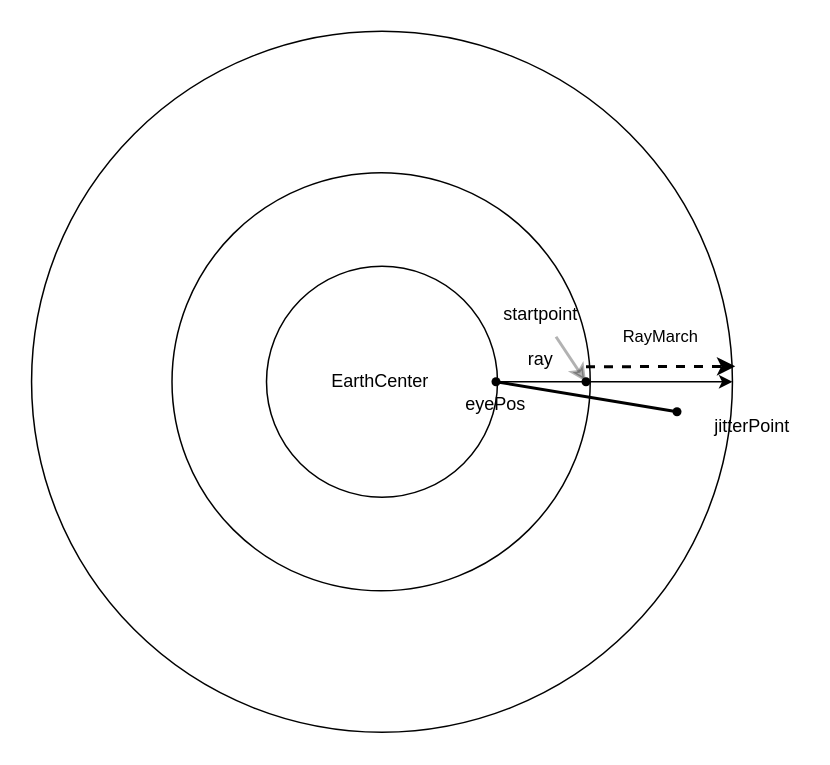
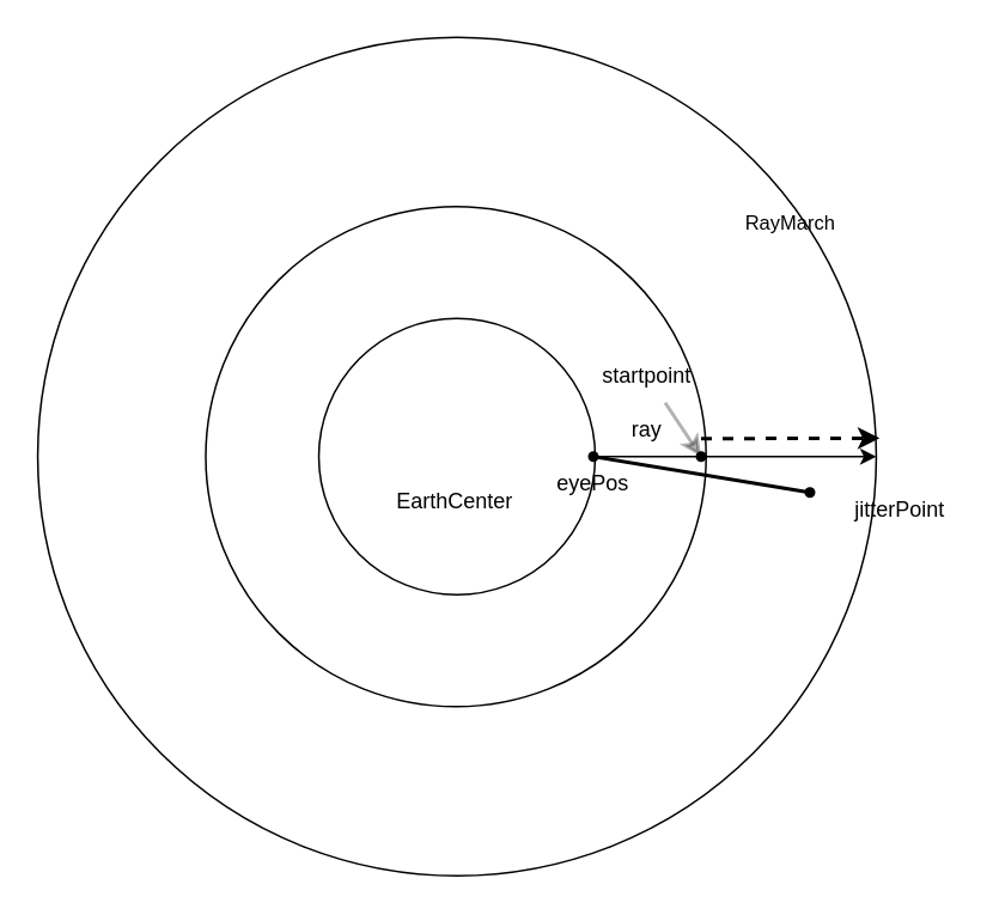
  <mxCell id="0" />
  <mxCell id="1" parent="0" />
  <mxCell id="2" value="" style="ellipse;whiteSpace=wrap;html=1;aspect=fixed;" vertex="1" parent="1"><mxGeometry x="20.38" y="20.38" width="467.25" height="467.25" as="geometry" /></mxCell>
  <mxCell id="3" value="" style="ellipse;whiteSpace=wrap;html=1;aspect=fixed;" vertex="1" parent="1"><mxGeometry x="114" y="114.6" width="278.81" height="278.81" as="geometry" /></mxCell>
  <mxCell id="4" value="" style="ellipse;whiteSpace=wrap;html=1;aspect=fixed;" vertex="1" parent="1"><mxGeometry x="177" y="177" width="154" height="154" as="geometry" /></mxCell>
- <mxCell id="5" value="EarthCenter" style="text;html=1;strokeColor=none;fillColor=none;align=center;verticalAlign=middle;whiteSpace=wrap;rounded=0;" vertex="1" parent="1"><mxGeometry x="223.41" y="239" width="60" height="30" as="geometry" /></mxCell>
+ <mxCell id="5" value="EarthCenter" style="text;html=1;strokeColor=none;fillColor=none;align=center;verticalAlign=middle;whiteSpace=wrap;rounded=0;" vertex="1" parent="1"><mxGeometry x="223.41" y="264" width="60" height="30" as="geometry" /></mxCell>
  <mxCell id="6" value="" style="endArrow=classic;html=1;rounded=0;startArrow=none;" edge="1" parent="1" source="17" target="2"><mxGeometry width="50" height="50" relative="1" as="geometry"><mxPoint x="331" y="264" as="sourcePoint" /><mxPoint x="381" y="214" as="targetPoint" /></mxGeometry></mxCell>
  <mxCell id="7" value="eyePos" style="text;html=1;strokeColor=none;fillColor=none;align=center;verticalAlign=middle;whiteSpace=wrap;rounded=0;" vertex="1" parent="1"><mxGeometry x="300" y="254" width="60" height="30" as="geometry" /></mxCell>
  <mxCell id="8" value="" style="shape=waypoint;sketch=0;fillStyle=solid;size=6;pointerEvents=1;points=[];fillColor=none;resizable=0;rotatable=0;perimeter=centerPerimeter;snapToPoint=1;" vertex="1" parent="1"><mxGeometry x="310" y="234" width="40" height="40" as="geometry" /></mxCell>
  <mxCell id="9" value="ray" style="text;html=1;strokeColor=none;fillColor=none;align=center;verticalAlign=middle;whiteSpace=wrap;rounded=0;" vertex="1" parent="1"><mxGeometry x="330" y="224" width="60" height="30" as="geometry" /></mxCell>
  <mxCell id="10" value="" style="endArrow=classic;html=1;rounded=0;entryX=1.004;entryY=0.478;entryDx=0;entryDy=0;entryPerimeter=0;dashed=1;strokeWidth=2;" edge="1" parent="1" target="2"><mxGeometry width="50" height="50" relative="1" as="geometry"><mxPoint x="390" y="244" as="sourcePoint" /><mxPoint x="280" y="274" as="targetPoint" /></mxGeometry></mxCell>
- <mxCell id="11" value="&lt;font style=&quot;font-size: 11px;&quot;&gt;RayMarch&lt;/font&gt;" style="text;html=1;strokeColor=none;fillColor=none;align=center;verticalAlign=middle;whiteSpace=wrap;rounded=0;fontSize=9;" vertex="1" parent="1"><mxGeometry x="410" y="209" width="60" height="30" as="geometry" /></mxCell>
+ <mxCell id="11" value="&lt;font style=&quot;font-size: 11px;&quot;&gt;RayMarch&lt;/font&gt;" style="text;html=1;strokeColor=none;fillColor=none;align=center;verticalAlign=middle;whiteSpace=wrap;rounded=0;fontSize=9;" vertex="1" parent="1"><mxGeometry x="410" y="109" width="60" height="30" as="geometry" /></mxCell>
  <mxCell id="12" style="rounded=0;orthogonalLoop=1;jettySize=auto;html=1;strokeWidth=2;fontSize=11;opacity=30;" edge="1" parent="1" source="13"><mxGeometry relative="1" as="geometry"><mxPoint x="390" y="254" as="targetPoint" /></mxGeometry></mxCell>
  <mxCell id="13" value="startpoint" style="text;html=1;strokeColor=none;fillColor=none;align=center;verticalAlign=middle;whiteSpace=wrap;rounded=0;" vertex="1" parent="1"><mxGeometry x="330" y="194" width="60" height="30" as="geometry" /></mxCell>
  <mxCell id="14" value="" style="endArrow=none;html=1;rounded=0;strokeWidth=2;" edge="1" parent="1" source="15" target="8"><mxGeometry width="50" height="50" relative="1" as="geometry"><mxPoint x="230" y="324" as="sourcePoint" /><mxPoint x="280" y="274" as="targetPoint" /></mxGeometry></mxCell>
  <mxCell id="15" value="" style="shape=waypoint;sketch=0;fillStyle=solid;size=6;pointerEvents=1;points=[];fillColor=none;resizable=0;rotatable=0;perimeter=centerPerimeter;snapToPoint=1;" vertex="1" parent="1"><mxGeometry x="430.66" y="254" width="40" height="40" as="geometry" /></mxCell>
  <mxCell id="16" value="jitterPoint" style="text;html=1;strokeColor=none;fillColor=none;align=center;verticalAlign=middle;whiteSpace=wrap;rounded=0;" vertex="1" parent="1"><mxGeometry x="470.66" y="269" width="60" height="30" as="geometry" /></mxCell>
  <mxCell id="17" value="" style="shape=waypoint;sketch=0;fillStyle=solid;size=6;pointerEvents=1;points=[];fillColor=none;resizable=0;rotatable=0;perimeter=centerPerimeter;snapToPoint=1;" vertex="1" parent="1"><mxGeometry x="370" y="234.01" width="40" height="40" as="geometry" /></mxCell>
  <mxCell id="18" value="" style="endArrow=none;html=1;rounded=0;" edge="1" parent="1" source="8" target="17"><mxGeometry width="50" height="50" relative="1" as="geometry"><mxPoint x="330" y="254" as="sourcePoint" /><mxPoint x="487.63" y="254.005" as="targetPoint" /></mxGeometry></mxCell>
